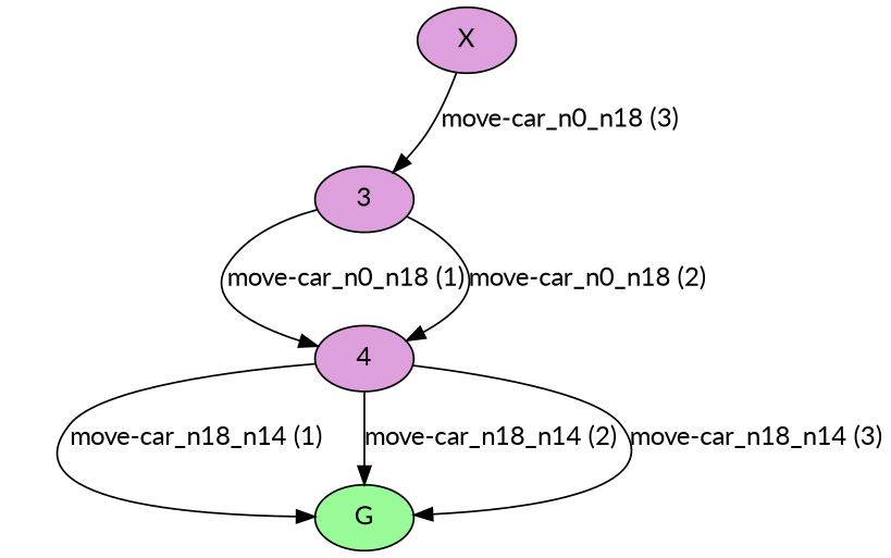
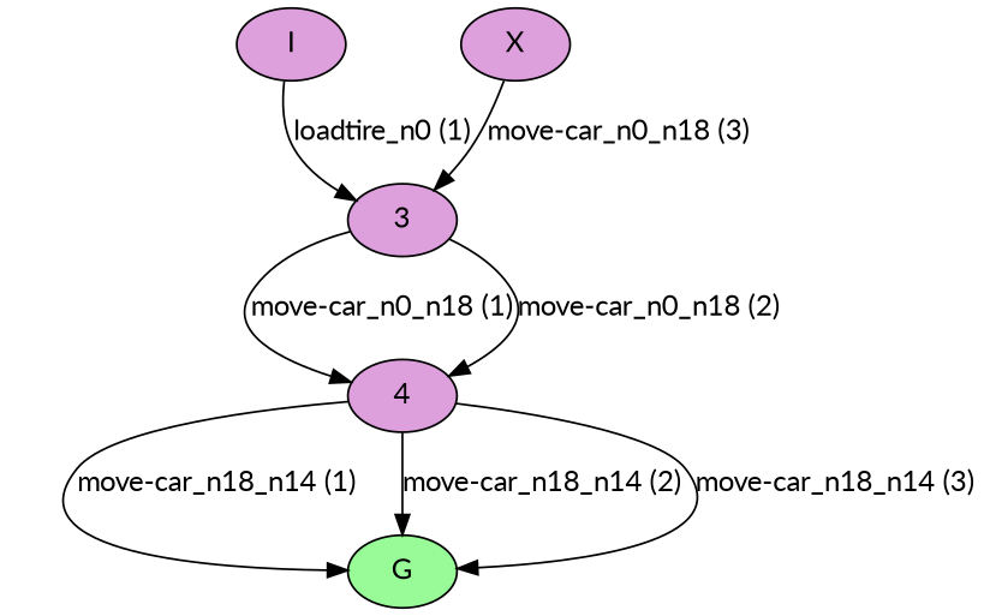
  digraph {
    fontname=Lato
    node [fillcolor=plum fontname=Lato style=filled]
    edge [fontname=Lato]
+   n1 [label=I]
    3
    4
    n4 [fillcolor=palegreen label=G]
    n5 [label=X]
+   n1 -> 3 [label="loadtire_n0 (1)"]
    3 -> 4 [label="move-car_n0_n18 (1)"]
    3 -> 4 [label="move-car_n0_n18 (2)"]
    4 -> n4 [label="move-car_n18_n14 (1)"]
    4 -> n4 [label="move-car_n18_n14 (2)"]
    4 -> n4 [label="move-car_n18_n14 (3)"]
    n5 -> 3 [label="move-car_n0_n18 (3)"]
  }
